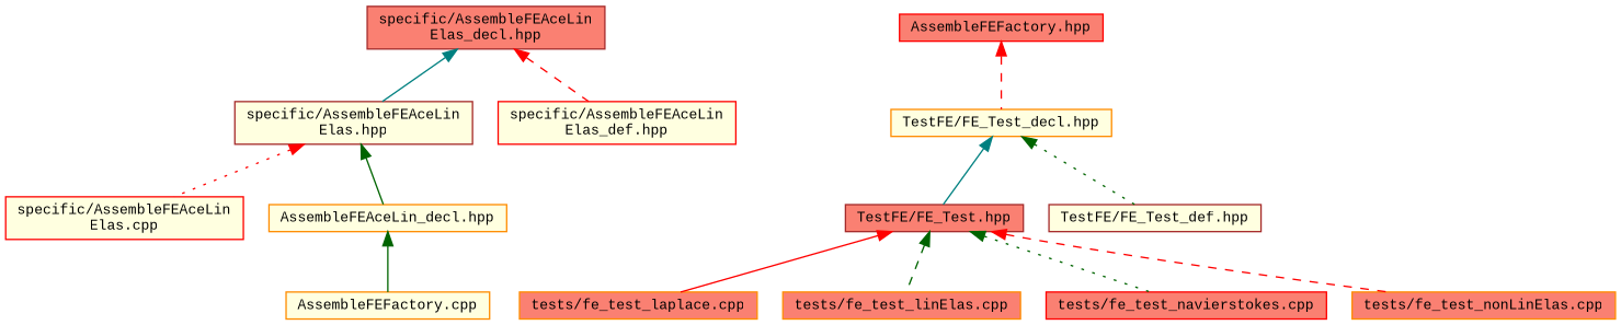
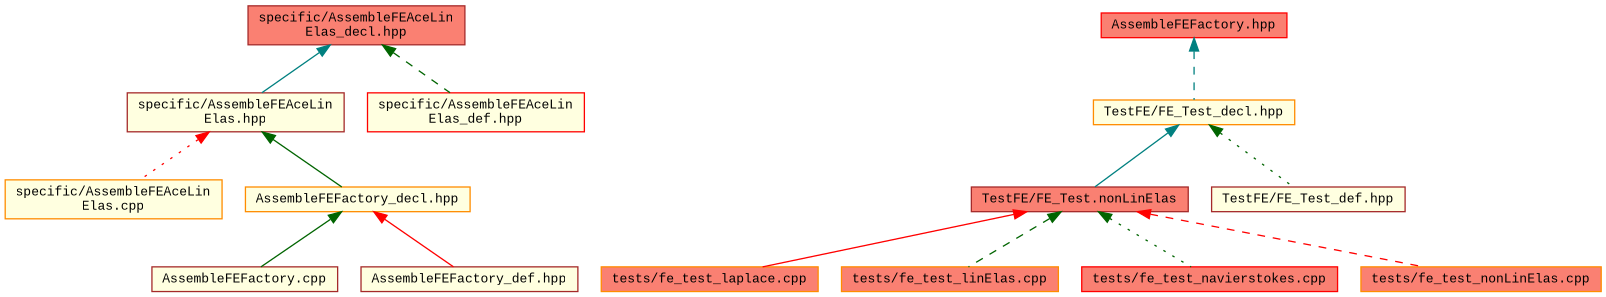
  digraph {
    fontname="Liberation Mono"
    node [color=brown fillcolor=lightyellow fontname="Liberation Mono" fontsize=10 shape=record style=filled]
    edge [color=red dir=back fontname="Liberation Mono" fontsize=10 labelfontname=Helvetica labelfontsize=10 style=solid]
    n1 [fillcolor=salmon fontcolor=black height=0.2 label="specific/AssembleFEAceLin\lElas_decl.hpp" width=0.4]
    n2 [height=0.2 label="specific/AssembleFEAceLin\lElas.hpp" width=0.4]
    n3 [color=red height=0.2 label="specific/AssembleFEAceLin\lElas_def.hpp" width=0.4]
-   n4 [color=red height=0.2 label="specific/AssembleFEAceLin\lElas.cpp" width=0.4]
-   n5 [color=darkorange height=0.2 label="AssembleFEAceLin_decl.hpp" width=0.4]
-   n6 [color=darkorange height=0.2 label="AssembleFEFactory.cpp" width=0.4]
+   n4 [color=darkorange height=0.2 label="specific/AssembleFEAceLin\lElas.cpp" width=0.4]
+   n5 [color=darkorange height=0.2 label="AssembleFEFactory_decl.hpp" width=0.4]
+   n6 [height=0.2 label="AssembleFEFactory.cpp" width=0.4]
+   n7 [height=0.2 label="AssembleFEFactory_def.hpp" width=0.4]
    n8 [color=red fillcolor=salmon height=0.2 label="AssembleFEFactory.hpp" width=0.4]
    n9 [color=darkorange height=0.2 label="TestFE/FE_Test_decl.hpp" width=0.4]
-   n10 [fillcolor=salmon height=0.2 label="TestFE/FE_Test.hpp" width=0.4]
+   n10 [fillcolor=salmon height=0.2 label="TestFE/FE_Test.nonLinElas" width=0.4]
    n11 [height=0.2 label="TestFE/FE_Test_def.hpp" width=0.4]
    n12 [color=darkorange fillcolor=salmon height=0.2 label="tests/fe_test_laplace.cpp" width=0.4]
    n13 [color=darkorange fillcolor=salmon height=0.2 label="tests/fe_test_linElas.cpp" width=0.4]
    n14 [color=red fillcolor=salmon height=0.2 label="tests/fe_test_navierstokes.cpp" width=0.4]
    n15 [color=darkorange fillcolor=salmon height=0.2 label="tests/fe_test_nonLinElas.cpp" width=0.4]
    n1 -> n2 [color=teal]
-   n1 -> n3 [style=dashed]
+   n1 -> n3 [color=darkgreen style=dashed]
    n2 -> n4 [style=dotted]
    n2 -> n5 [color=darkgreen]
    n5 -> n6 [color=darkgreen]
-   n8 -> n9 [style=dashed]
+   n5 -> n7
+   n8 -> n9 [color=teal style=dashed]
    n9 -> n10 [color=teal]
    n9 -> n11 [color=darkgreen style=dotted]
    n10 -> n12
    n10 -> n13 [color=darkgreen style=dashed]
    n10 -> n14 [color=darkgreen style=dotted]
    n10 -> n15 [style=dashed]
  }
